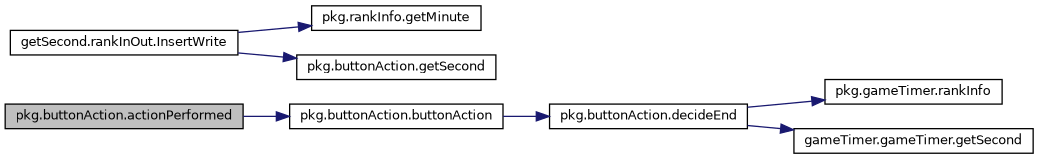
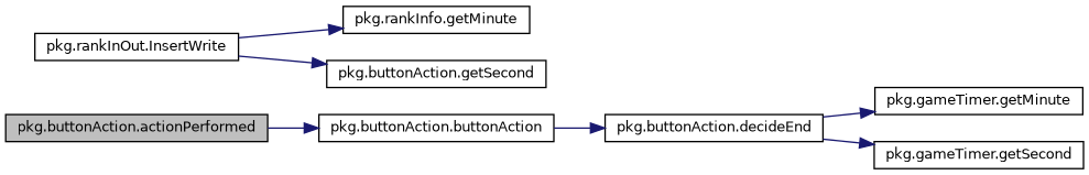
  digraph {
    rankdir=LR
    node [color=black fillcolor=white fontname=Helvetica fontsize=10 shape=record style=filled]
    edge [color=midnightblue fontname=Helvetica fontsize=10 labelfontname=Helvetica labelfontsize=10 style=solid]
    n1 [fillcolor=grey75 fontcolor=black height=0.2 label="pkg.buttonAction.actionPerformed" width=0.4]
    n2 [height=0.2 label="pkg.buttonAction.buttonAction" width=0.4]
    n3 [height=0.2 label="pkg.buttonAction.decideEnd" width=0.4]
-   n4 [height=0.2 label="pkg.gameTimer.rankInfo" width=0.4]
-   n5 [height=0.2 label="gameTimer.gameTimer.getSecond" width=0.4]
-   n6 [height=0.2 label="getSecond.rankInOut.InsertWrite" width=0.4]
+   n4 [height=0.2 label="pkg.gameTimer.getMinute" width=0.4]
+   n5 [height=0.2 label="pkg.gameTimer.getSecond" width=0.4]
+   n6 [height=0.2 label="pkg.rankInOut.InsertWrite" width=0.4]
    n7 [height=0.2 label="pkg.rankInfo.getMinute" width=0.4]
    n8 [height=0.2 label="pkg.buttonAction.getSecond" width=0.4]
    n1 -> n2
    n2 -> n3
    n3 -> n4
    n3 -> n5
    n6 -> n7
    n6 -> n8
  }
